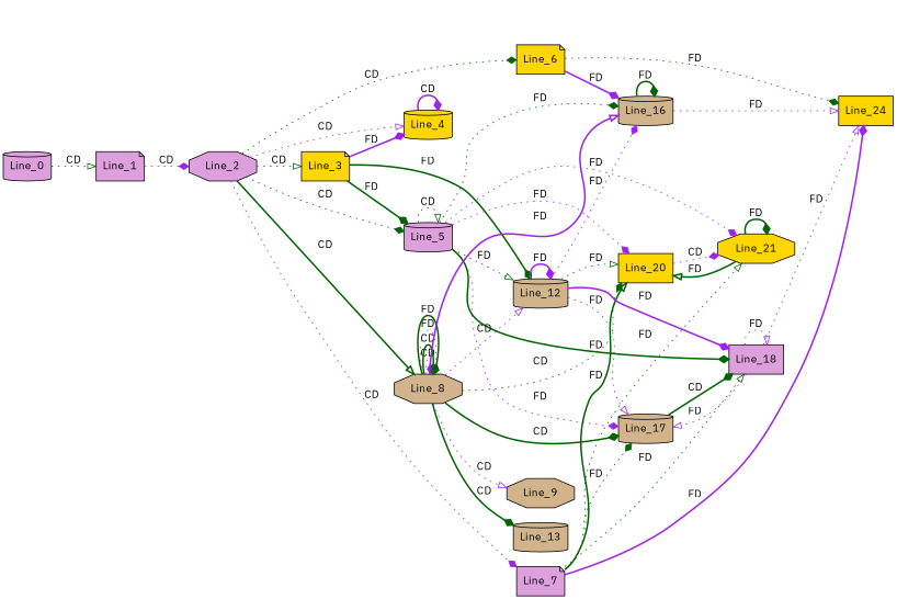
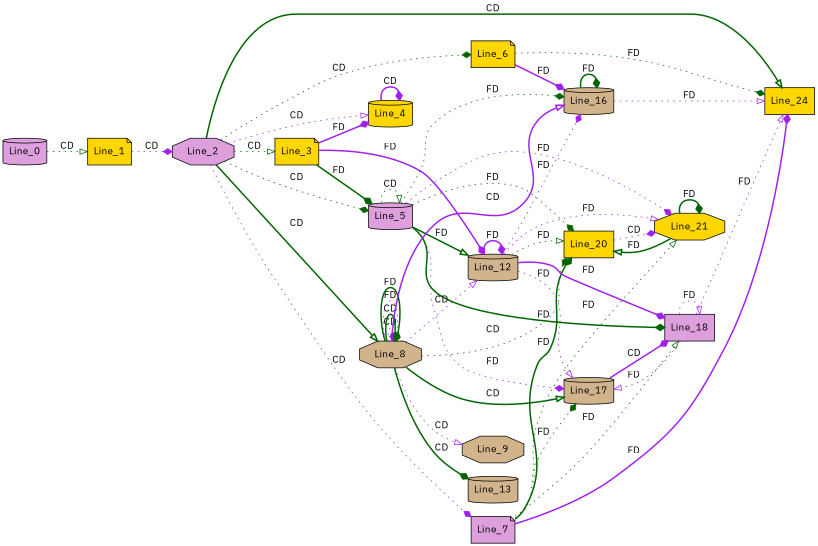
  digraph {
    fontname="IBM Plex Sans"
    rankdir=LR
    node [fillcolor=plum fontname="IBM Plex Sans" shape=cylinder style=filled]
    edge [arrowhead=diamond color=purple fontname="IBM Plex Sans" style=dotted]
-   Line_1 [shape=note]
+   Line_1 [fillcolor=gold shape=note]
    Line_0
    Line_2 [shape=octagon]
    Line_3 [fillcolor=gold shape=note]
    Line_4 [fillcolor=gold]
    Line_5
    Line_6 [fillcolor=gold shape=note]
    Line_7 [shape=note]
    Line_8 [fillcolor=tan shape=octagon]
    Line_24 [fillcolor=gold shape=box]
    Line_12 [fillcolor=tan]
    Line_16 [fillcolor=tan]
    Line_17 [fillcolor=tan]
    Line_18 [shape=box]
    Line_20 [fillcolor=gold shape=box]
    Line_21 [fillcolor=gold shape=octagon]
    Line_9 [fillcolor=tan shape=octagon]
    Line_13 [fillcolor=tan]
    Line_1 -> Line_2 [label=CD]
    Line_0 -> Line_1 [arrowhead=onormal color=darkgreen label=CD]
    Line_2 -> Line_3 [arrowhead=onormal color=darkgreen label=CD]
    Line_2 -> Line_4 [arrowhead=onormal label=CD]
    Line_2 -> Line_5 [color=darkgreen label=CD]
    Line_2 -> Line_6 [color=darkgreen label=CD]
    Line_2 -> Line_7 [label=CD]
    Line_2 -> Line_8 [arrowhead=onormal color=darkgreen label=CD style=bold]
+   Line_2 -> Line_24 [arrowhead=onormal color=darkgreen label=CD style=bold]
    Line_3 -> Line_4 [label=FD style=bold]
    Line_3 -> Line_5 [color=darkgreen label=FD style=bold]
-   Line_3 -> Line_12 [color=darkgreen label=FD style=bold]
+   Line_3 -> Line_12 [label=FD style=bold]
    Line_4 -> Line_4 [label=CD style=bold]
    Line_5 -> Line_5 [arrowhead=onormal color=darkgreen label=CD]
-   Line_5 -> Line_12 [arrowhead=onormal color=darkgreen label=FD]
+   Line_5 -> Line_12 [arrowhead=onormal color=darkgreen label=FD style=bold]
    Line_5 -> Line_16 [color=darkgreen label=FD]
    Line_5 -> Line_17 [label=FD]
    Line_5 -> Line_18 [color=darkgreen label=FD style=bold]
-   Line_5 -> Line_20 [label=FD]
+   Line_5 -> Line_20 [color=darkgreen label=FD]
    Line_5 -> Line_21 [label=FD]
    Line_6 -> Line_24 [color=darkgreen label=FD]
    Line_6 -> Line_16 [label=FD style=bold]
    Line_7 -> Line_24 [label=FD style=bold]
    Line_7 -> Line_17 [color=darkgreen label=FD]
    Line_7 -> Line_18 [arrowhead=onormal color=darkgreen label=FD]
-   Line_7 -> Line_20 [arrowhead=onormal color=darkgreen label=FD style=bold]
+   Line_7 -> Line_20 [color=darkgreen label=FD style=bold]
    Line_7 -> Line_21 [arrowhead=onormal color=darkgreen label=FD]
    Line_8 -> Line_8 [label=CD]
    Line_8 -> Line_8 [color=darkgreen label=CD style=bold]
    Line_8 -> Line_8 [label=FD]
    Line_8 -> Line_8 [color=darkgreen label=FD style=bold]
    Line_8 -> Line_12 [arrowhead=onormal label=CD]
-   Line_8 -> Line_16 [arrowhead=onormal label=FD style=bold]
-   Line_8 -> Line_17 [color=darkgreen label=CD style=bold]
+   Line_8 -> Line_16 [arrowhead=onormal label=CD style=bold]
+   Line_8 -> Line_17 [arrowhead=onormal color=darkgreen label=CD style=bold]
    Line_8 -> Line_20 [color=darkgreen label=CD]
    Line_8 -> Line_9 [arrowhead=onormal label=CD]
    Line_8 -> Line_13 [color=darkgreen label=CD style=bold]
    Line_12 -> Line_12 [label=FD style=bold]
    Line_12 -> Line_16 [label=FD]
    Line_12 -> Line_17 [arrowhead=onormal label=FD]
    Line_12 -> Line_18 [label=FD style=bold]
    Line_12 -> Line_20 [arrowhead=onormal color=darkgreen label=FD]
+   Line_12 -> Line_21 [arrowhead=onormal label=FD]
    Line_16 -> Line_24 [arrowhead=onormal label=FD]
    Line_16 -> Line_16 [color=darkgreen label=FD style=bold]
-   Line_17 -> Line_18 [color=darkgreen label=CD style=bold]
+   Line_17 -> Line_18 [label=CD style=bold]
    Line_18 -> Line_24 [arrowhead=onormal label=FD]
    Line_18 -> Line_17 [arrowhead=onormal label=FD]
    Line_18 -> Line_18 [arrowhead=onormal label=FD]
    Line_20 -> Line_21 [label=CD]
    Line_21 -> Line_20 [arrowhead=onormal color=darkgreen label=FD style=bold]
    Line_21 -> Line_21 [color=darkgreen label=FD style=bold]
  }
